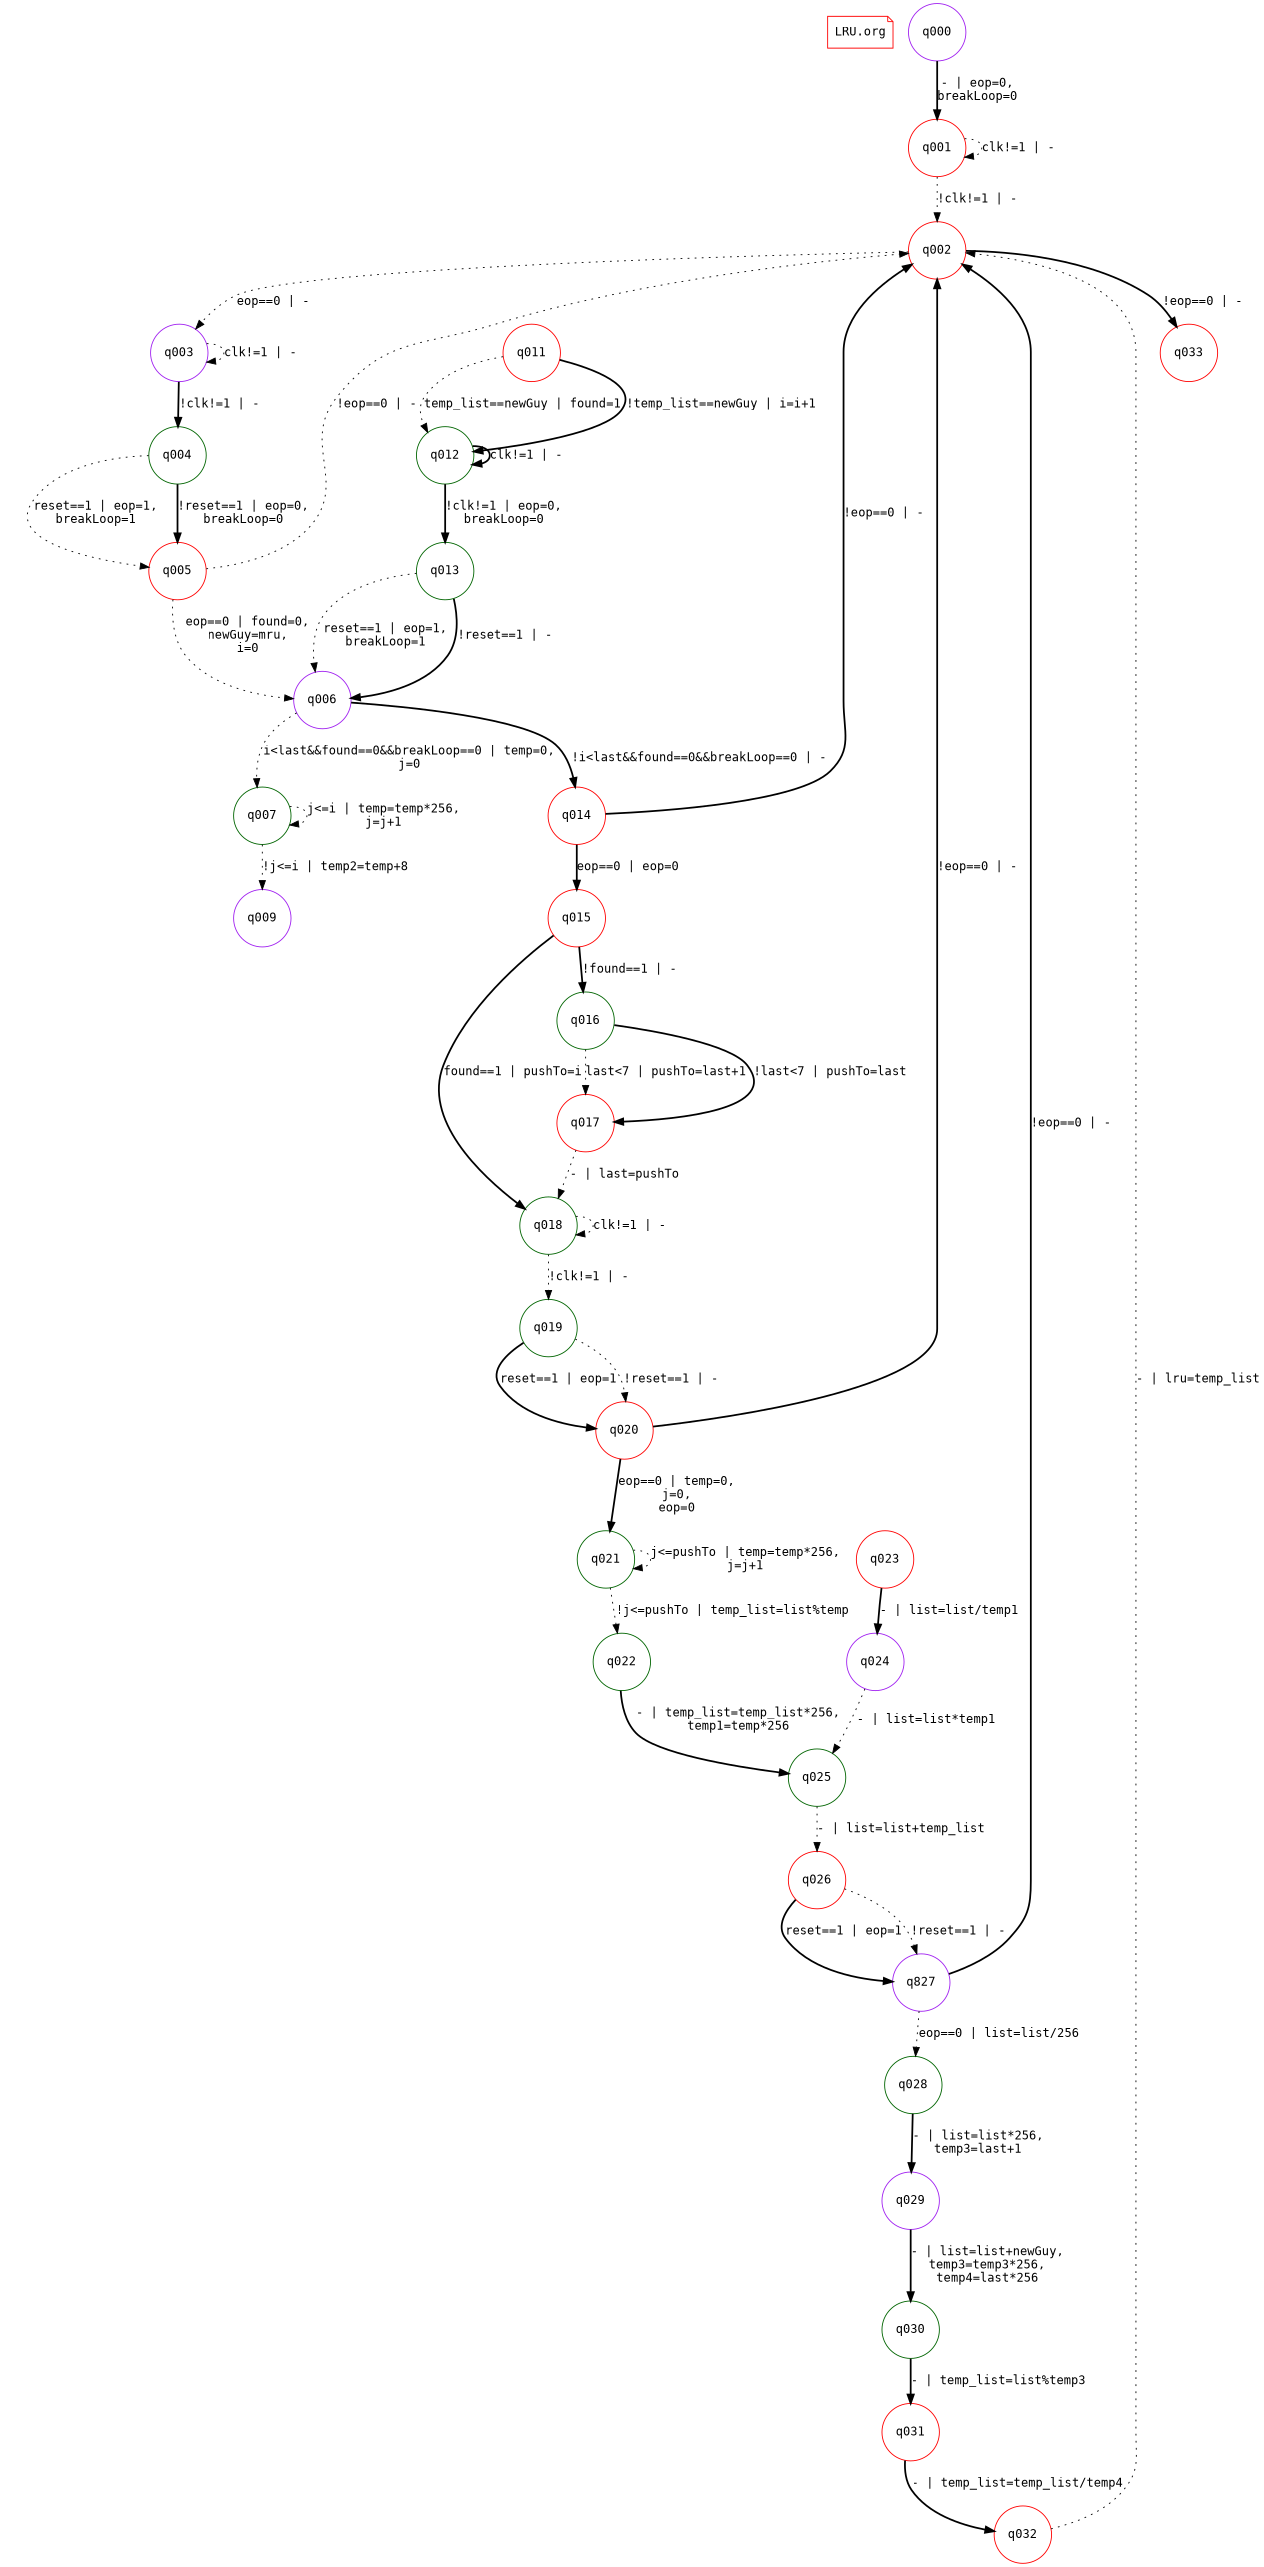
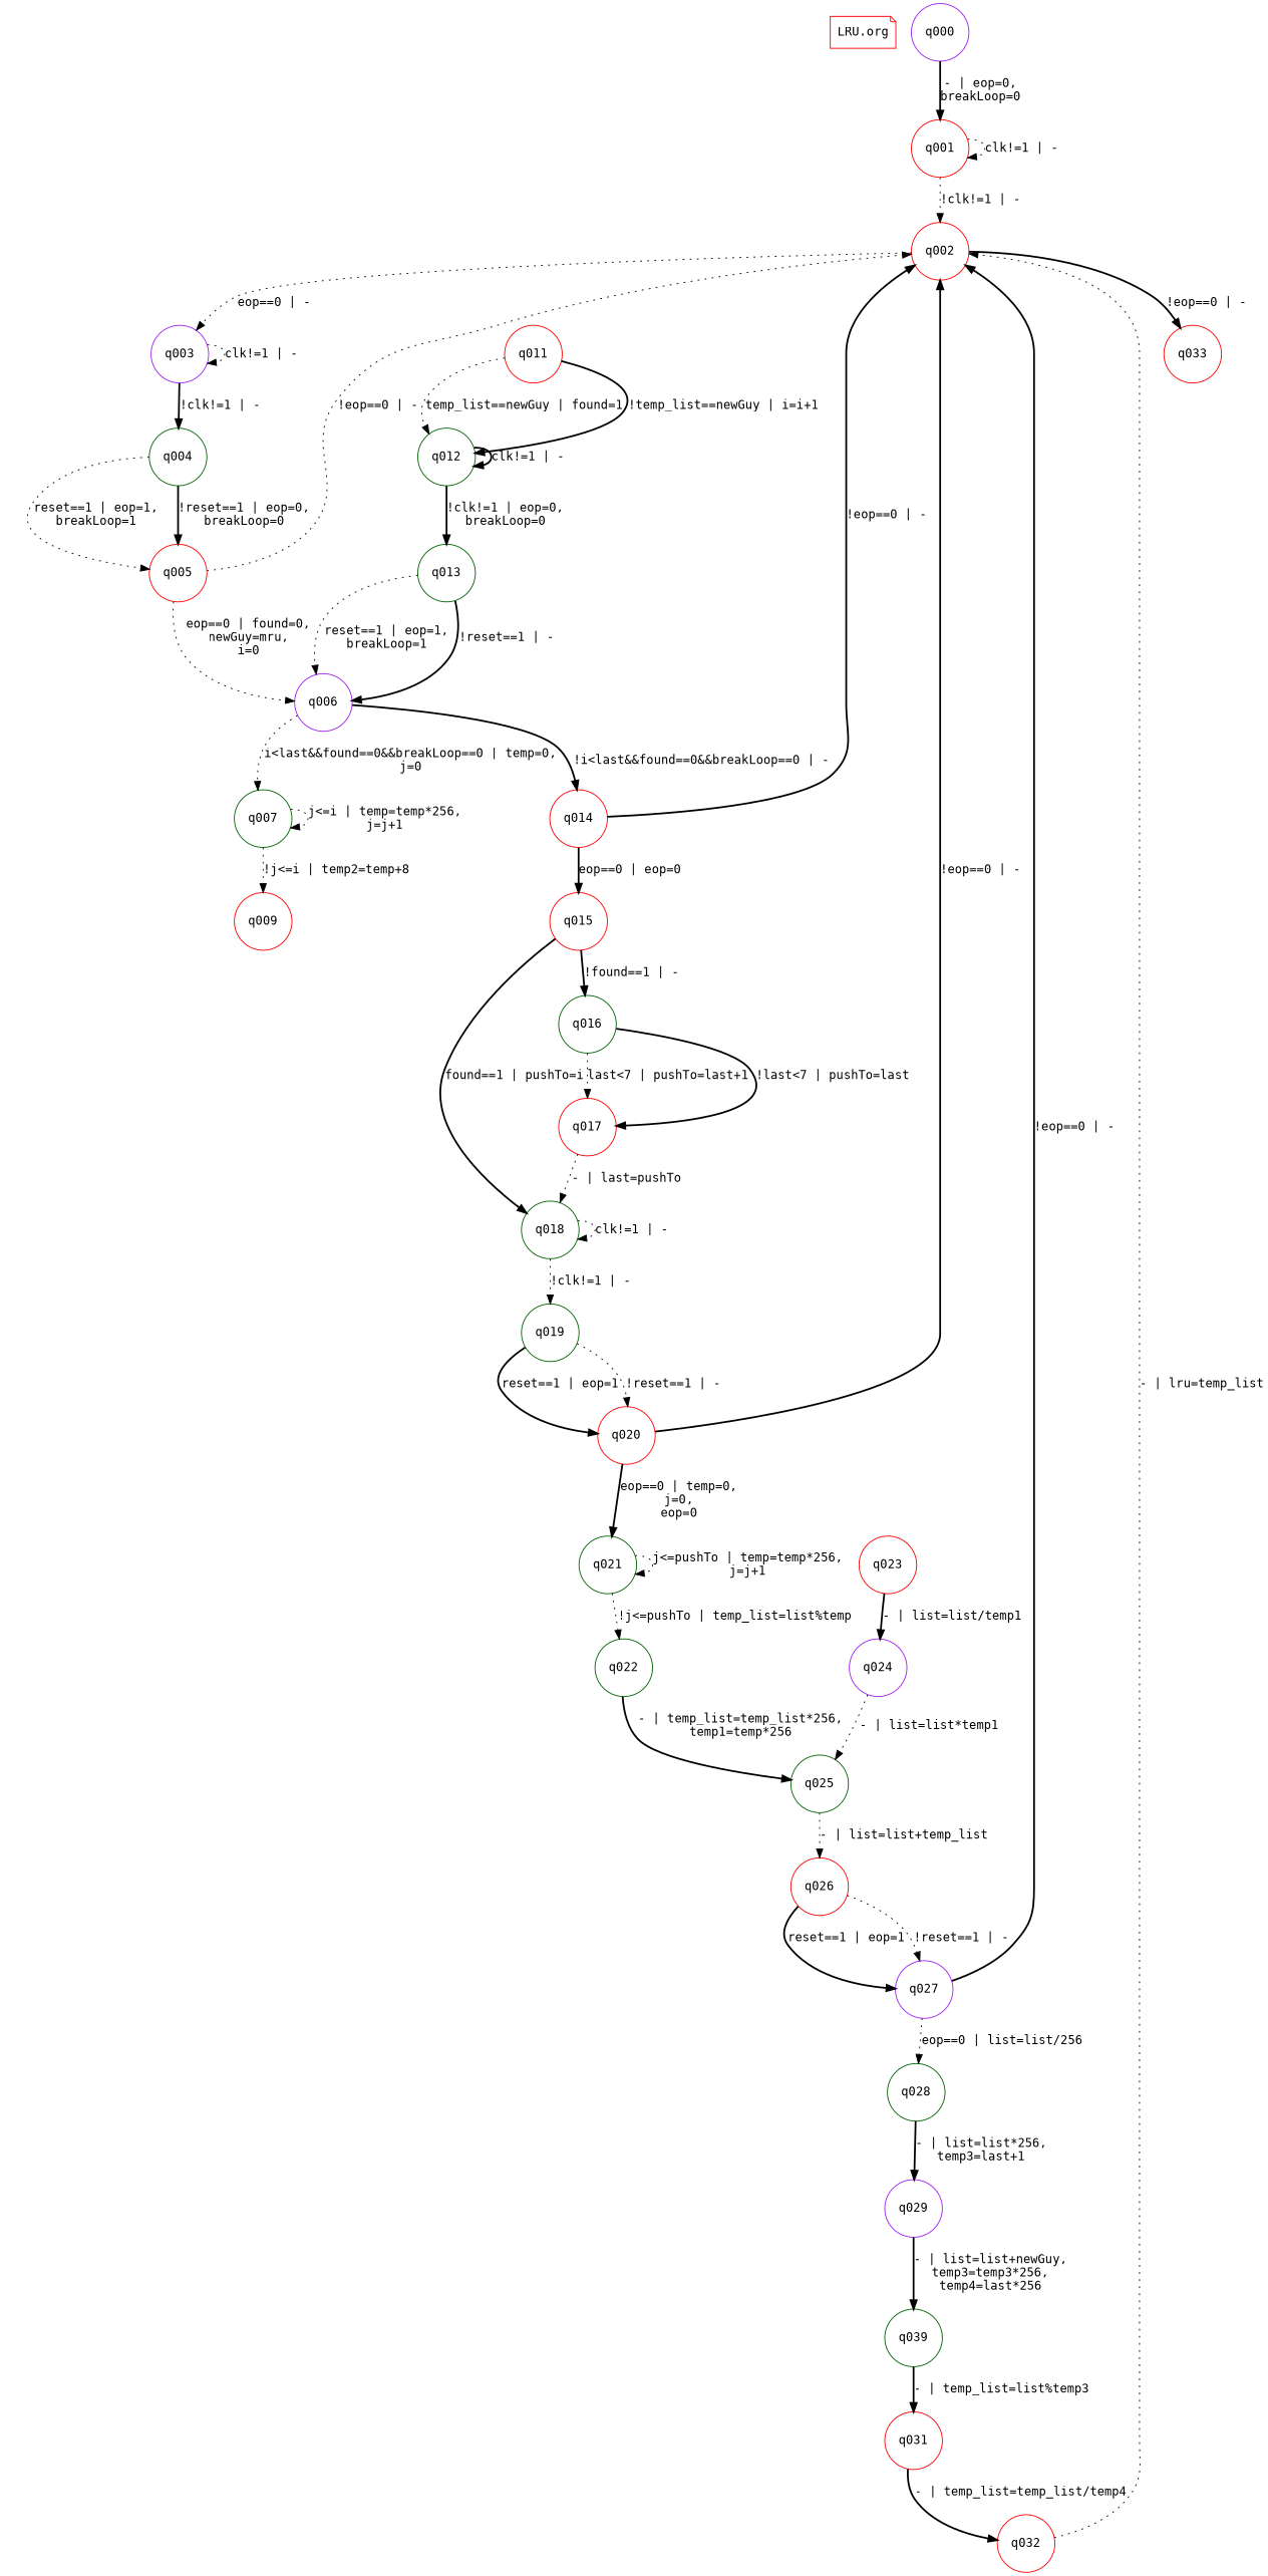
  digraph {
    fontname="DejaVu Sans Mono"
    node [color=red fontname="DejaVu Sans Mono" shape=circle]
    edge [fontname="DejaVu Sans Mono" style=bold]
    "LRU.org" [shape=note]
    q000 [color=purple]
    q001
    q002
    q003 [color=purple]
    q033
    q004 [color=darkgreen]
    q005
    q006 [color=purple]
    q007 [color=darkgreen]
    q014
-   q009 [color=purple]
+   q009
    q015
    q018 [color=darkgreen]
    q016 [color=darkgreen]
    q012 [color=darkgreen]
    q011
    q013 [color=darkgreen]
    q019 [color=darkgreen]
    q017
    q020
    q021 [color=darkgreen]
    q022 [color=darkgreen]
    q025 [color=darkgreen]
    q024 [color=purple]
    q023
    q026
-   q027 [color=purple label=q827]
+   q027 [color=purple]
    q028 [color=darkgreen]
    q029 [color=purple]
-   q030 [color=darkgreen]
+   q030 [color=darkgreen label=q039]
    q031
    q032
    q000 -> q001 [label="- | eop=0,\nbreakLoop=0"]
    q001 -> q001 [label="clk!=1 | -" style=dotted]
    q001 -> q002 [label="!clk!=1 | -" style=dotted]
    q002 -> q003 [label="eop==0 | -" style=dotted]
    q002 -> q033 [label="!eop==0 | -"]
    q003 -> q003 [label="clk!=1 | -" style=dotted]
    q003 -> q004 [label="!clk!=1 | -"]
    q004 -> q005 [label="reset==1 | eop=1,\nbreakLoop=1" style=dotted]
    q004 -> q005 [label="!reset==1 | eop=0,\nbreakLoop=0"]
    q005 -> q002 [label="!eop==0 | -" style=dotted]
    q005 -> q006 [label="eop==0 | found=0,\nnewGuy=mru,\ni=0" style=dotted]
    q006 -> q007 [label="i<last&&found==0&&breakLoop==0 | temp=0,\nj=0" style=dotted]
    q006 -> q014 [label="!i<last&&found==0&&breakLoop==0 | -"]
    q007 -> q007 [label="j<=i | temp=temp*256,\nj=j+1" style=dotted]
    q007 -> q009 [label="!j<=i | temp2=temp+8" style=dotted]
    q014 -> q002 [label="!eop==0 | -"]
    q014 -> q015 [label="eop==0 | eop=0"]
    q015 -> q018 [label="found==1 | pushTo=i"]
    q015 -> q016 [label="!found==1 | -"]
    q018 -> q018 [label="clk!=1 | -" style=dotted]
    q018 -> q019 [label="!clk!=1 | -" style=dotted]
    q016 -> q017 [label="last<7 | pushTo=last+1" style=dotted]
    q016 -> q017 [label="!last<7 | pushTo=last"]
    q012 -> q012 [label="clk!=1 | -"]
    q012 -> q013 [label="!clk!=1 | eop=0,\nbreakLoop=0"]
    q011 -> q012 [label="temp_list==newGuy | found=1" style=dotted]
    q011 -> q012 [label="!temp_list==newGuy | i=i+1"]
    q013 -> q006 [label="reset==1 | eop=1,\nbreakLoop=1" style=dotted]
    q013 -> q006 [label="!reset==1 | -"]
    q019 -> q020 [label="reset==1 | eop=1"]
    q019 -> q020 [label="!reset==1 | -" style=dotted]
    q017 -> q018 [label="- | last=pushTo" style=dotted]
    q020 -> q002 [label="!eop==0 | -"]
    q020 -> q021 [label="eop==0 | temp=0,\nj=0,\neop=0"]
    q021 -> q021 [label="j<=pushTo | temp=temp*256,\nj=j+1" style=dotted]
    q021 -> q022 [label="!j<=pushTo | temp_list=list%temp" style=dotted]
    q022 -> q025 [label="- | temp_list=temp_list*256,\ntemp1=temp*256"]
    q025 -> q026 [label="- | list=list+temp_list" style=dotted]
    q024 -> q025 [label="- | list=list*temp1" style=dotted]
    q023 -> q024 [label="- | list=list/temp1"]
    q026 -> q027 [label="reset==1 | eop=1"]
    q026 -> q027 [label="!reset==1 | -" style=dotted]
    q027 -> q002 [label="!eop==0 | -"]
    q027 -> q028 [label="eop==0 | list=list/256" style=dotted]
    q028 -> q029 [label="- | list=list*256,\ntemp3=last+1"]
    q029 -> q030 [label="- | list=list+newGuy,\ntemp3=temp3*256,\ntemp4=last*256"]
    q030 -> q031 [label="- | temp_list=list%temp3"]
    q031 -> q032 [label="- | temp_list=temp_list/temp4"]
    q032 -> q002 [label="- | lru=temp_list" style=dotted]
  }
